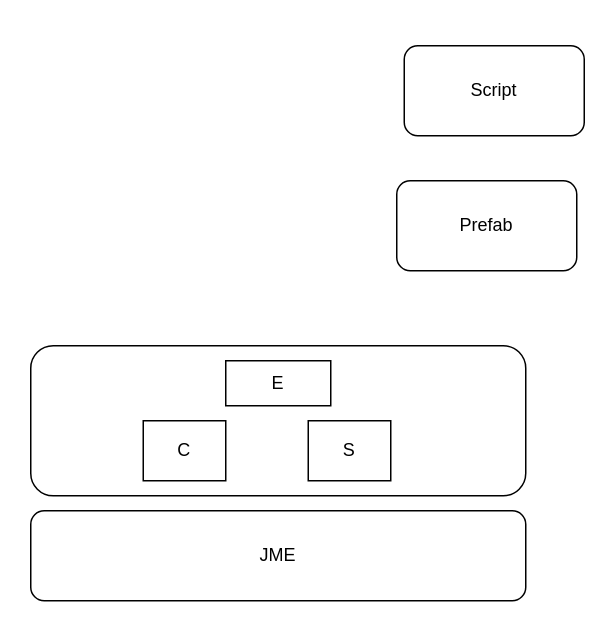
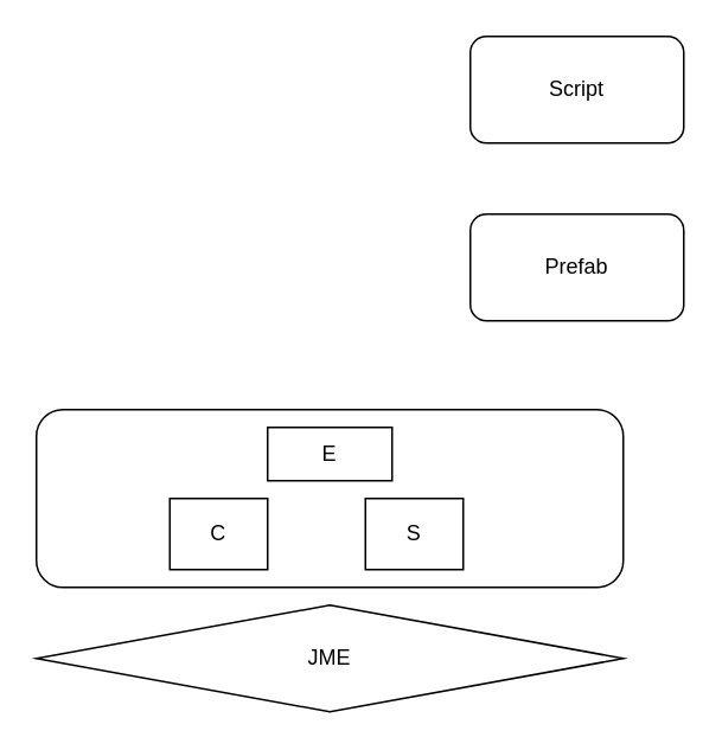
  <mxCell id="0" />
  <mxCell id="1" parent="0" />
- <mxCell id="2" value="JME" style="rounded=1;whiteSpace=wrap;html=1;" vertex="1" parent="1"><mxGeometry x="20" y="340" width="330" height="60" as="geometry" /></mxCell>
+ <mxCell id="2" value="JME" style="rhombus;whiteSpace=wrap;html=1;" vertex="1" parent="1"><mxGeometry x="20" y="340" width="330" height="60" as="geometry" /></mxCell>
  <mxCell id="3" value="" style="rounded=1;whiteSpace=wrap;html=1;" vertex="1" parent="1"><mxGeometry x="20" y="230" width="330" height="100" as="geometry" /></mxCell>
  <mxCell id="4" value="E" style="rounded=0;whiteSpace=wrap;html=1;" vertex="1" parent="1"><mxGeometry x="150" y="240" width="70" height="30" as="geometry" /></mxCell>
  <mxCell id="5" value="C" style="rounded=0;whiteSpace=wrap;html=1;" vertex="1" parent="1"><mxGeometry x="95" y="280" width="55" height="40" as="geometry" /></mxCell>
  <mxCell id="6" value="S" style="rounded=0;whiteSpace=wrap;html=1;" vertex="1" parent="1"><mxGeometry x="205" y="280" width="55" height="40" as="geometry" /></mxCell>
  <mxCell id="7" value="Prefab" style="rounded=1;whiteSpace=wrap;html=1;" vertex="1" parent="1"><mxGeometry x="264" y="120" width="120" height="60" as="geometry" /></mxCell>
- <mxCell id="8" value="Script" style="rounded=1;whiteSpace=wrap;html=1;" vertex="1" parent="1"><mxGeometry x="269" y="30" width="120" height="60" as="geometry" /></mxCell>
+ <mxCell id="8" value="Script" style="rounded=1;whiteSpace=wrap;html=1;" vertex="1" parent="1"><mxGeometry x="264" y="20" width="120" height="60" as="geometry" /></mxCell>
